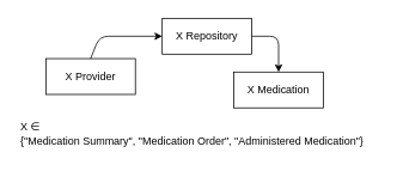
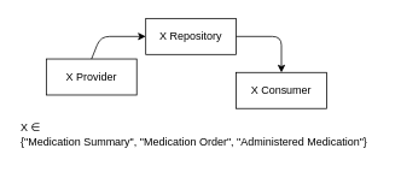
  <mxCell id="0" />
  <mxCell id="1" parent="0" />
- <mxCell id="2" value="X Repository" style="rounded=0;whiteSpace=wrap;html=1;labelBackgroundColor=none;fontFamily=Helvetica;fontColor=#000000;fillColor=none;strokeColor=#000000;" parent="1" vertex="1"><mxGeometry x="180" y="20" width="100" height="40" as="geometry" /></mxCell>
+ <mxCell id="2" value="X Repository" style="rounded=0;whiteSpace=wrap;html=1;labelBackgroundColor=none;fontFamily=Helvetica;fontColor=#000000;fillColor=none;strokeColor=#000000;" parent="1" vertex="1"><mxGeometry x="160" y="20" width="100" height="40" as="geometry" /></mxCell>
  <mxCell id="3" style="edgeStyle=none;html=1;exitX=0.5;exitY=0;exitDx=0;exitDy=0;fontSize=12;fontColor=#000000;entryX=0;entryY=0.5;entryDx=0;entryDy=0;strokeColor=#000000;" edge="1" parent="1" source="4" target="2"><mxGeometry relative="1" as="geometry"><mxPoint x="110" y="20" as="targetPoint" /><Array as="points"><mxPoint x="110" y="40" /></Array></mxGeometry></mxCell>
  <mxCell id="4" value="X Provider" style="rounded=0;whiteSpace=wrap;html=1;labelBackgroundColor=none;fontFamily=Helvetica;fontColor=#000000;fillColor=none;strokeColor=#000000;" parent="1" vertex="1"><mxGeometry x="50" y="65" width="100" height="40" as="geometry" /></mxCell>
- <mxCell id="5" value="X Medication" style="rounded=0;whiteSpace=wrap;html=1;labelBackgroundColor=none;fontFamily=Helvetica;fontColor=#000000;fillColor=none;strokeColor=#000000;" parent="1" vertex="1"><mxGeometry x="260" y="80" width="100" height="40" as="geometry" /></mxCell>
+ <mxCell id="5" value="X Consumer" style="rounded=0;whiteSpace=wrap;html=1;labelBackgroundColor=none;fontFamily=Helvetica;fontColor=#000000;fillColor=none;strokeColor=#000000;" parent="1" vertex="1"><mxGeometry x="260" y="80" width="100" height="40" as="geometry" /></mxCell>
  <mxCell id="6" value="&lt;span style=&quot;text-indent: 0in; background-color: initial; font-family: &amp;quot;Liberation Sans&amp;quot;; font-variant-numeric: normal; font-variant-east-asian: normal; font-variant-alternates: normal;&quot;&gt;X &lt;/span&gt;&lt;span style=&quot;text-indent: 0in; background-color: initial; font-family: &amp;quot;Liberation Sans&amp;quot;; font-variant-numeric: normal; font-variant-east-asian: normal; font-variant-alternates: normal;&quot;&gt;∈&lt;/span&gt;&lt;br&gt;&lt;p style=&quot;line-height: normal; margin-top: 0pt; margin-bottom: 0pt; margin-right: 0in; text-indent: 0in; unicode-bidi: embed; word-break: normal; font-size: 12px;&quot;&gt;&lt;span style=&quot;font-size: 12px; font-family: &amp;quot;Liberation Sans&amp;quot;; font-variant-numeric: normal; font-variant-east-asian: normal; font-variant-alternates: normal;&quot;&gt;{&quot;&lt;/span&gt;&lt;span style=&quot;font-size: 12px; font-family: &amp;quot;Liberation Sans&amp;quot;; font-variant-numeric: normal; font-variant-east-asian: normal; font-variant-alternates: normal;&quot;&gt;Medication&amp;nbsp;&lt;/span&gt;&lt;span style=&quot;font-size: 12px; font-family: &amp;quot;Liberation Sans&amp;quot;; font-variant-numeric: normal; font-variant-east-asian: normal; font-variant-alternates: normal;&quot;&gt;Summary&quot;, &quot;&lt;/span&gt;&lt;span style=&quot;font-size: 12px; font-family: &amp;quot;Liberation Sans&amp;quot;; font-variant-numeric: normal; font-variant-east-asian: normal; font-variant-alternates: normal;&quot;&gt;Medication&amp;nbsp;&lt;/span&gt;&lt;span style=&quot;font-size: 12px; font-family: &amp;quot;Liberation Sans&amp;quot;; font-variant-numeric: normal; font-variant-east-asian: normal; font-variant-alternates: normal;&quot;&gt;Order&quot;, &quot;&lt;/span&gt;&lt;span style=&quot;font-size: 12px; font-family: &amp;quot;Liberation Sans&amp;quot;; font-variant-numeric: normal; font-variant-east-asian: normal; font-variant-alternates: normal;&quot;&gt;Administered&amp;nbsp;&lt;/span&gt;&lt;span style=&quot;font-size: 12px; font-family: &amp;quot;Liberation Sans&amp;quot;; font-variant-numeric: normal; font-variant-east-asian: normal; font-variant-alternates: normal;&quot;&gt;Medication&lt;/span&gt;&lt;span style=&quot;font-size: 12px; font-family: &amp;quot;Liberation Sans&amp;quot;; font-variant-numeric: normal; font-variant-east-asian: normal; font-variant-alternates: normal;&quot;&gt;&quot;}&lt;/span&gt;&lt;/p&gt;" style="text;html=1;strokeColor=none;fillColor=none;align=left;verticalAlign=middle;whiteSpace=wrap;rounded=0;fontSize=12;fontColor=#000000;" vertex="1" parent="1"><mxGeometry x="20" y="129" width="400" height="40" as="geometry" /></mxCell>
  <mxCell id="7" style="edgeStyle=none;html=1;exitX=1;exitY=0.5;exitDx=0;exitDy=0;fontSize=12;fontColor=#000000;entryX=0.5;entryY=0;entryDx=0;entryDy=0;strokeColor=#000000;" edge="1" parent="1" source="2" target="5"><mxGeometry relative="1" as="geometry"><mxPoint x="170" y="35" as="targetPoint" /><mxPoint x="120" y="90" as="sourcePoint" /><Array as="points"><mxPoint x="310" y="40" /></Array></mxGeometry></mxCell>
